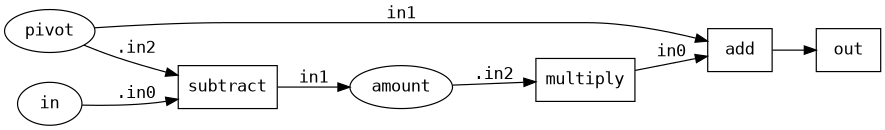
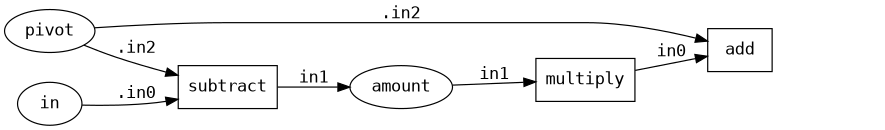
  digraph {
    fontname="DejaVu Sans Mono"
    rankdir=LR
    node [fontname="DejaVu Sans Mono" shape=box]
    edge [fontname="DejaVu Sans Mono"]
    n1 [label=add]
-   n2 [label=out]
    n3 [label=pivot shape=ellipse]
    n4 [label=subtract]
    n5 [label=amount shape=ellipse]
    n6 [label=multiply]
    n7 [label=in shape=ellipse]
-   n1 -> n2
-   n3 -> n1 [label=in1]
+   n3 -> n1 [label=".in2"]
    n3 -> n4 [label=".in2"]
    n4 -> n5 [label=in1]
-   n5 -> n6 [label=".in2"]
+   n5 -> n6 [label=in1]
    n6 -> n1 [label=in0]
    n7 -> n4 [label=".in0"]
  }
